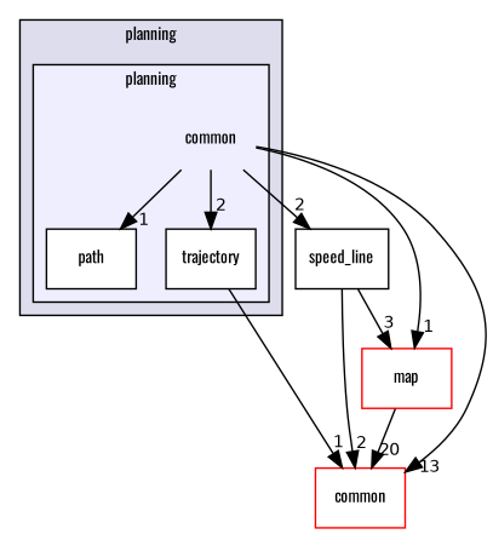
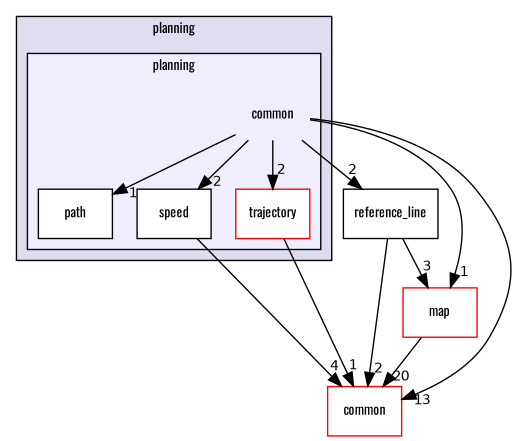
  digraph {
    compound=true
    fontname=Oswald
    node [fontname=Oswald fontsize=10 shape=box color=black fillcolor=white style=filled]
    edge [fontname=Oswald headlabel=2 labeldistance=1.5 labelfontname=Helvetica labelfontsize=10]
    n1 [label=common shape=plaintext color="" fillcolor="" style=""]
    n2 [label=path]
-   n4 [label=trajectory]
-   n5 [label=speed_line color="" fillcolor="" style=""]
+   n3 [label=speed]
+   n4 [color=red label=trajectory]
+   n5 [label=reference_line color="" fillcolor="" style=""]
    n6 [color=red label=common]
    n7 [color=red label=map]
    subgraph cluster_1 {
      bgcolor="#ddddee"
      fontsize=10
      label=planning
      pencolor=black
      subgraph cluster_2 {
        bgcolor="#eeeeff"
        fontsize=10
        label=planning
        pencolor=black
        n1
        n2
+       n3
        n4
      }
    }
    n1 -> n2 [headlabel=1]
+   n1 -> n3
    n1 -> n4
    n1 -> n5
    n1 -> n6 [headlabel=13]
    n1 -> n7 [headlabel=1]
+   n3 -> n6 [headlabel=4]
    n4 -> n6 [headlabel=1]
    n5 -> n6
    n5 -> n7 [headlabel=3]
    n7 -> n6 [headlabel=20]
  }
